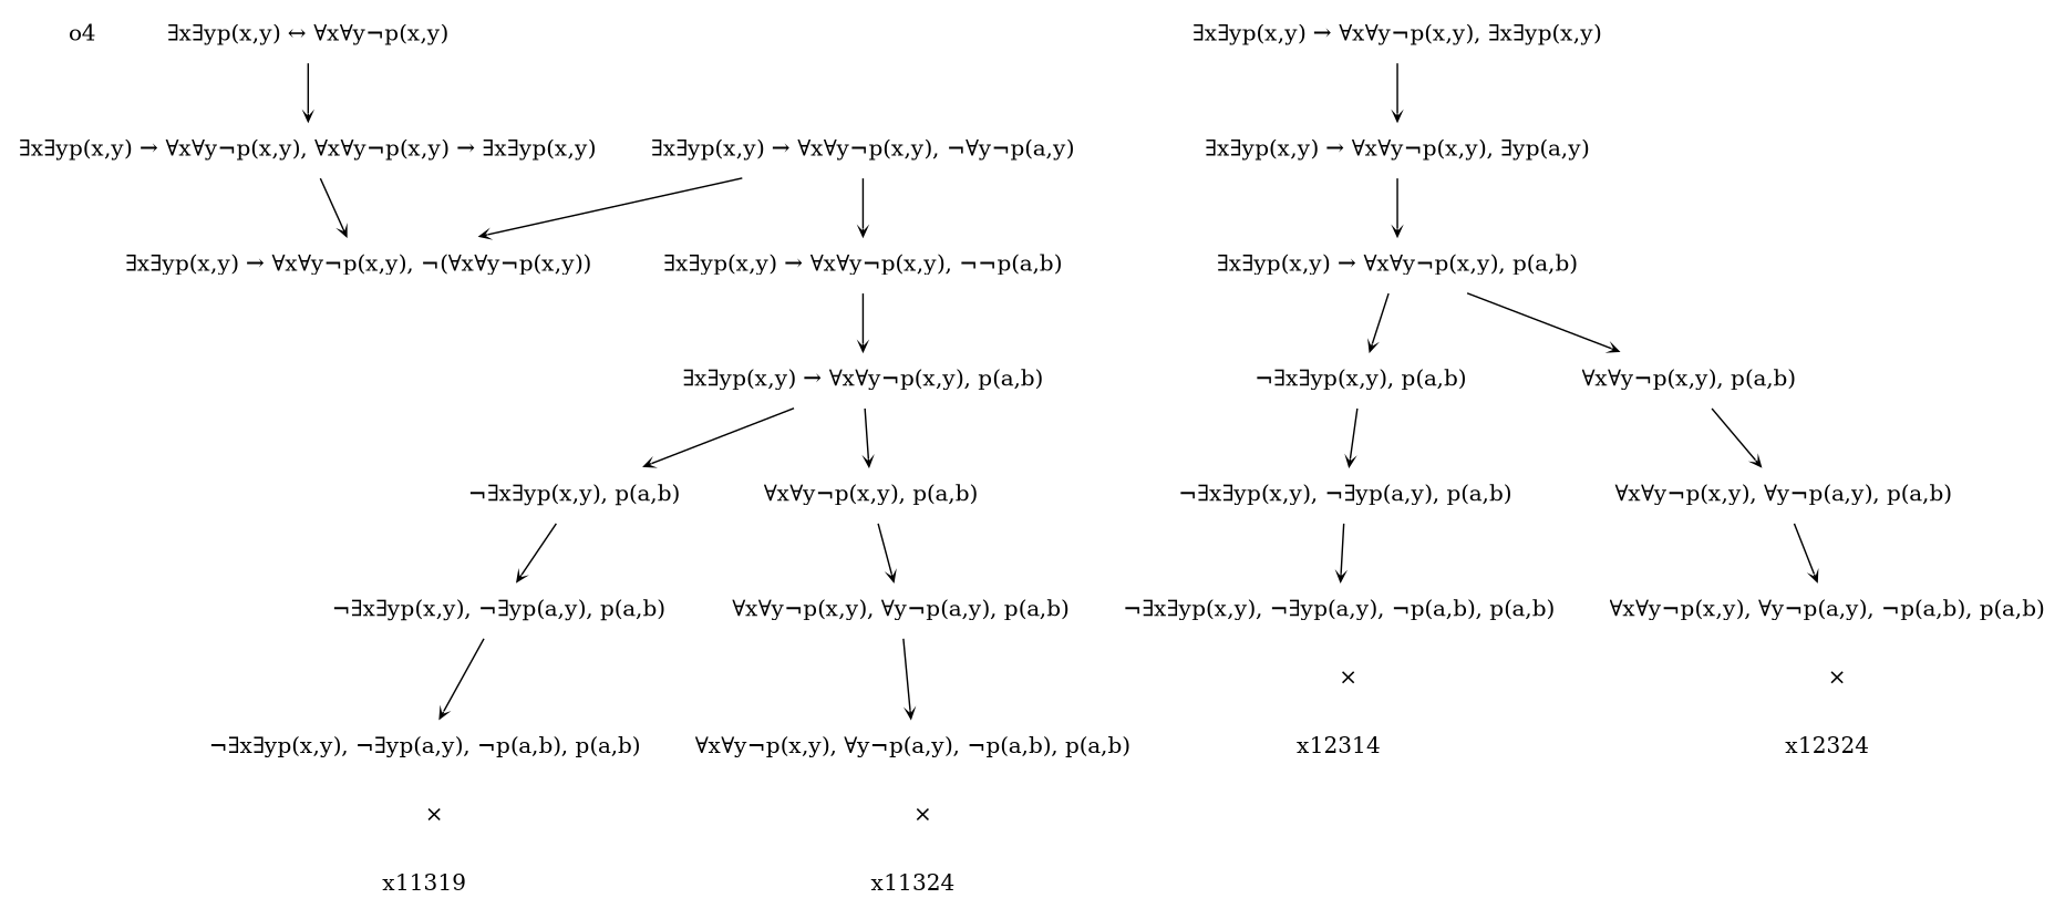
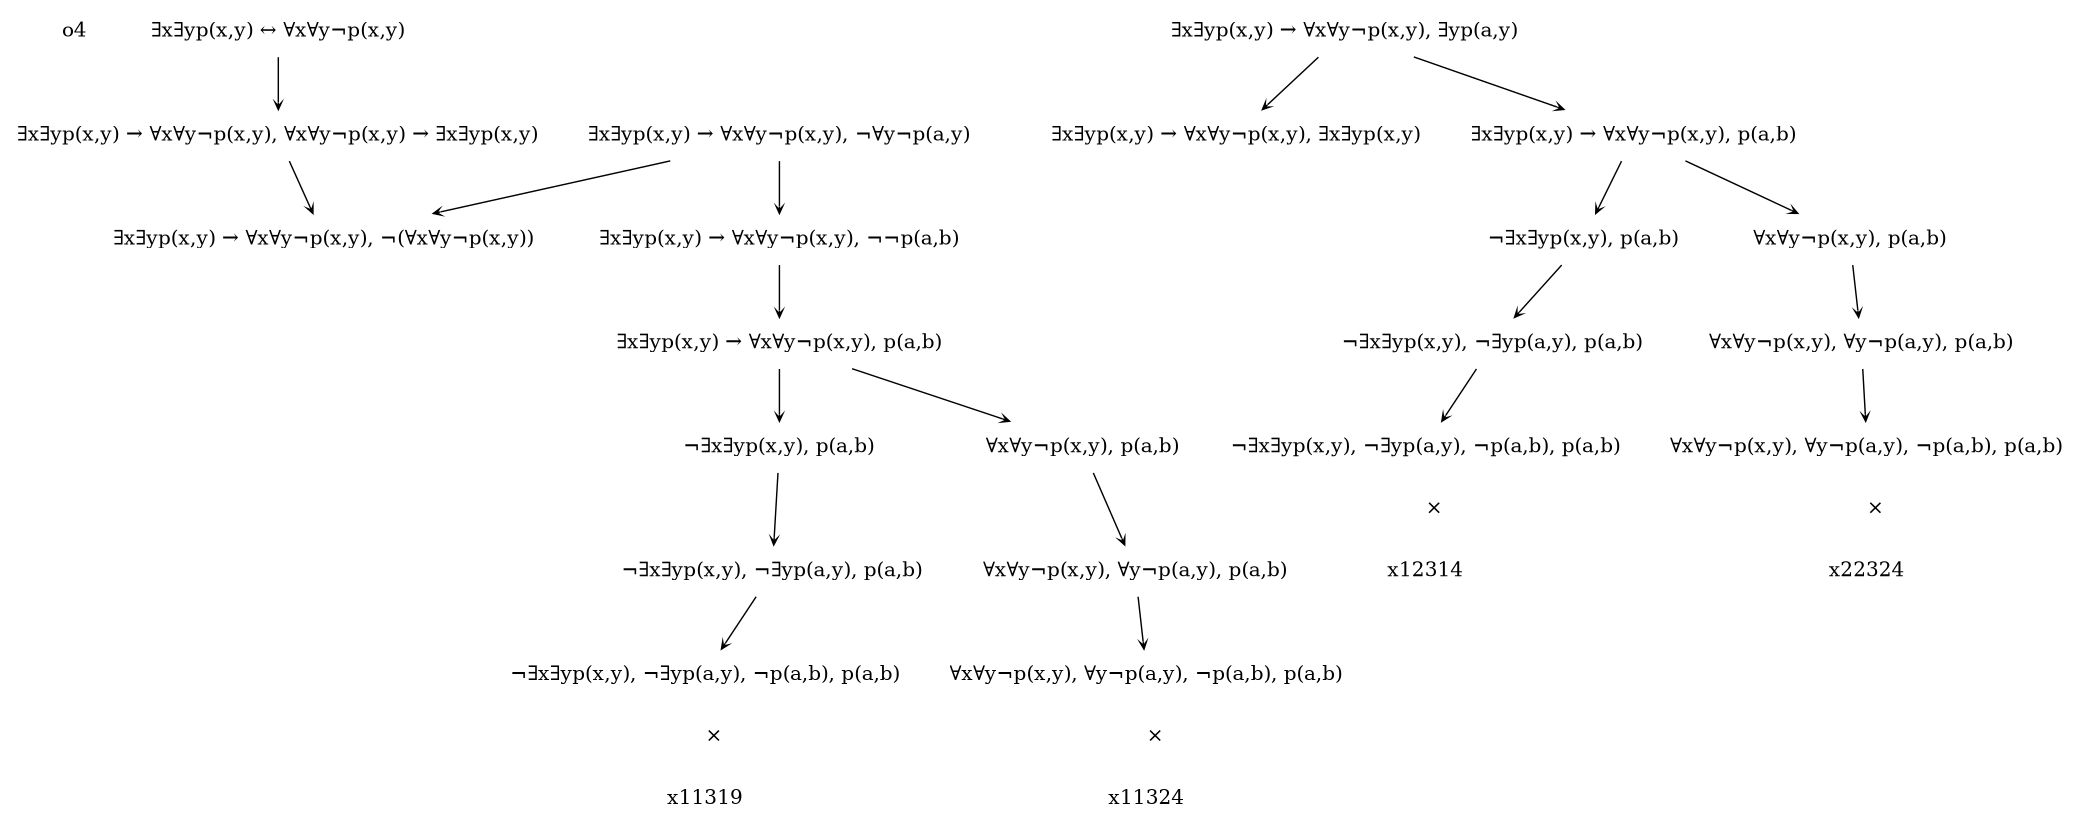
  digraph {
    splines=FALSE
    node [shape=none]
    edge [arrowhead=vee arrowsize=0.5]
    n1 [label=o4]
    n2 [label="∃x∃yp(x,y) ↔ ∀x∀y¬p(x,y)"]
    n3 [label="∃x∃yp(x,y) → ∀x∀y¬p(x,y), ∀x∀y¬p(x,y) → ∃x∃yp(x,y)"]
    n4 [label="∃x∃yp(x,y) → ∀x∀y¬p(x,y), ¬(∀x∀y¬p(x,y))"]
    n5 [label="∃x∃yp(x,y) → ∀x∀y¬p(x,y), ∃x∃yp(x,y)"]
    n6 [label="∃x∃yp(x,y) → ∀x∀y¬p(x,y), ∃yp(a,y)"]
    n7 [label="∃x∃yp(x,y) → ∀x∀y¬p(x,y), ¬∀y¬p(a,y)"]
    n8 [label="∃x∃yp(x,y) → ∀x∀y¬p(x,y), ¬¬p(a,b)"]
    n9 [label="∃x∃yp(x,y) → ∀x∀y¬p(x,y), p(a,b)"]
    n10 [label="¬∃x∃yp(x,y), p(a,b)"]
    n11 [label="∀x∀y¬p(x,y), p(a,b)"]
    n12 [label="¬∃x∃yp(x,y), ¬∃yp(a,y), p(a,b)"]
    n13 [label="∀x∀y¬p(x,y), ∀y¬p(a,y), p(a,b)"]
    n14 [label="¬∃x∃yp(x,y), ¬∃yp(a,y), ¬p(a,b), p(a,b)"]
    n15 [label=x11319]
    n16 [label="∀x∀y¬p(x,y), ∀y¬p(a,y), ¬p(a,b), p(a,b)"]
    x11324
    n18 [label="∃x∃yp(x,y) → ∀x∀y¬p(x,y), p(a,b)"]
    n19 [label="¬∃x∃yp(x,y), p(a,b)"]
    n20 [label="∀x∀y¬p(x,y), p(a,b)"]
    n21 [label="¬∃x∃yp(x,y), ¬∃yp(a,y), p(a,b)"]
    n22 [label="∀x∀y¬p(x,y), ∀y¬p(a,y), p(a,b)"]
    n23 [label="¬∃x∃yp(x,y), ¬∃yp(a,y), ¬p(a,b), p(a,b)"]
    x12314
    n25 [label="∀x∀y¬p(x,y), ∀y¬p(a,y), ¬p(a,b), p(a,b)"]
-   x12324
+   x12324 [label=x22324]
    n2 -> n3
    n3 -> n4
-   n5 -> n6
+   n6 -> n5
    n6 -> n18
    n7 -> n4
    n7 -> n8
    n8 -> n9
    n9 -> n10
    n9 -> n11
    n10 -> n12
    n11 -> n13
    n12 -> n14
    n13 -> n16
    n14 -> n15 [color=white label="×"]
    n16 -> x11324 [color=white label="×"]
    n18 -> n19
    n18 -> n20
    n19 -> n21
    n20 -> n22
    n21 -> n23
    n22 -> n25
    n23 -> x12314 [color=white label="×"]
    n25 -> x12324 [color=white label="×"]
  }
